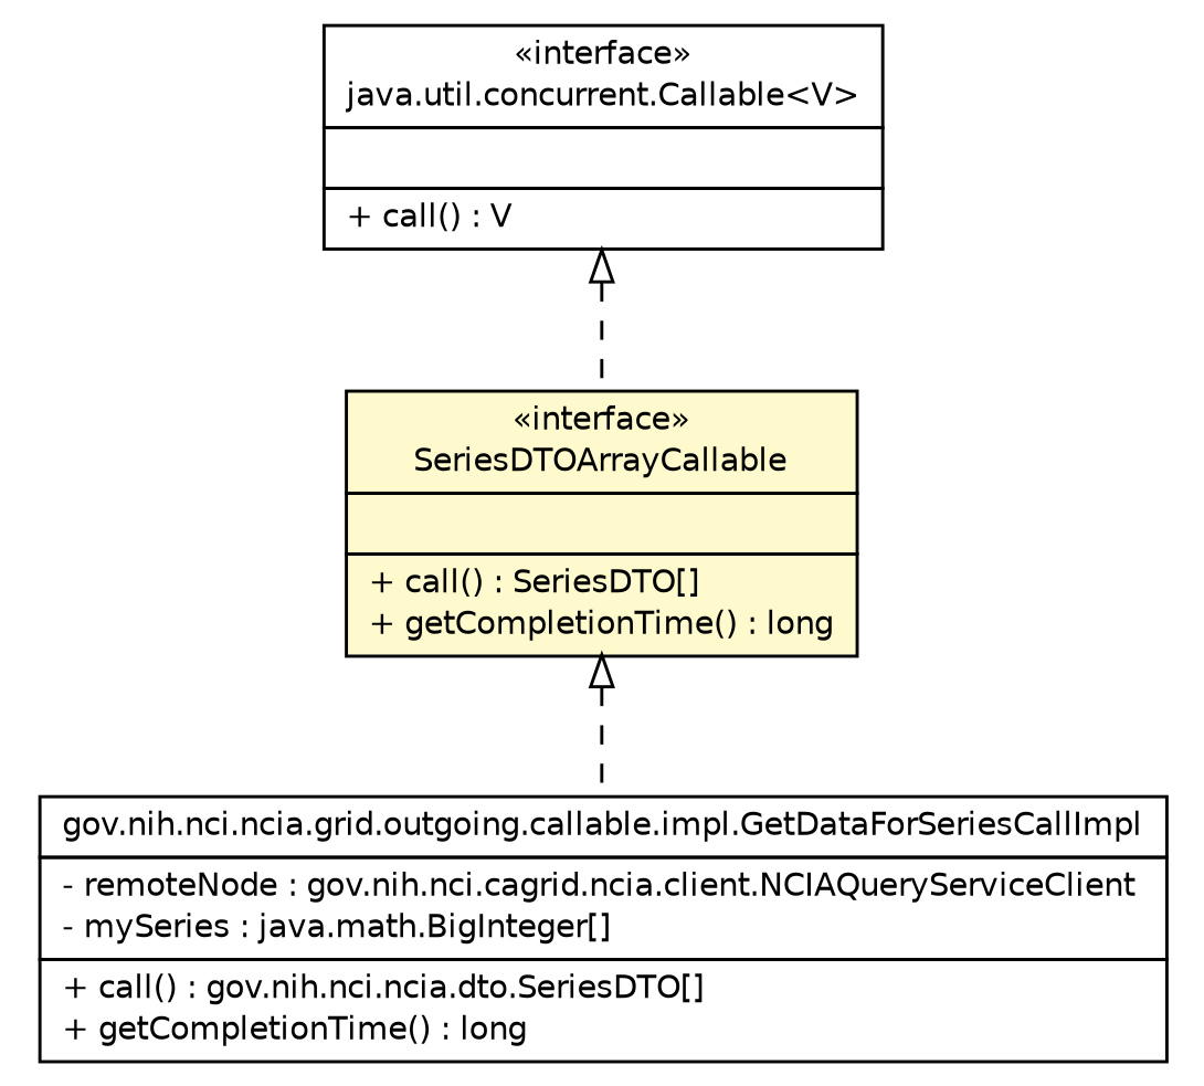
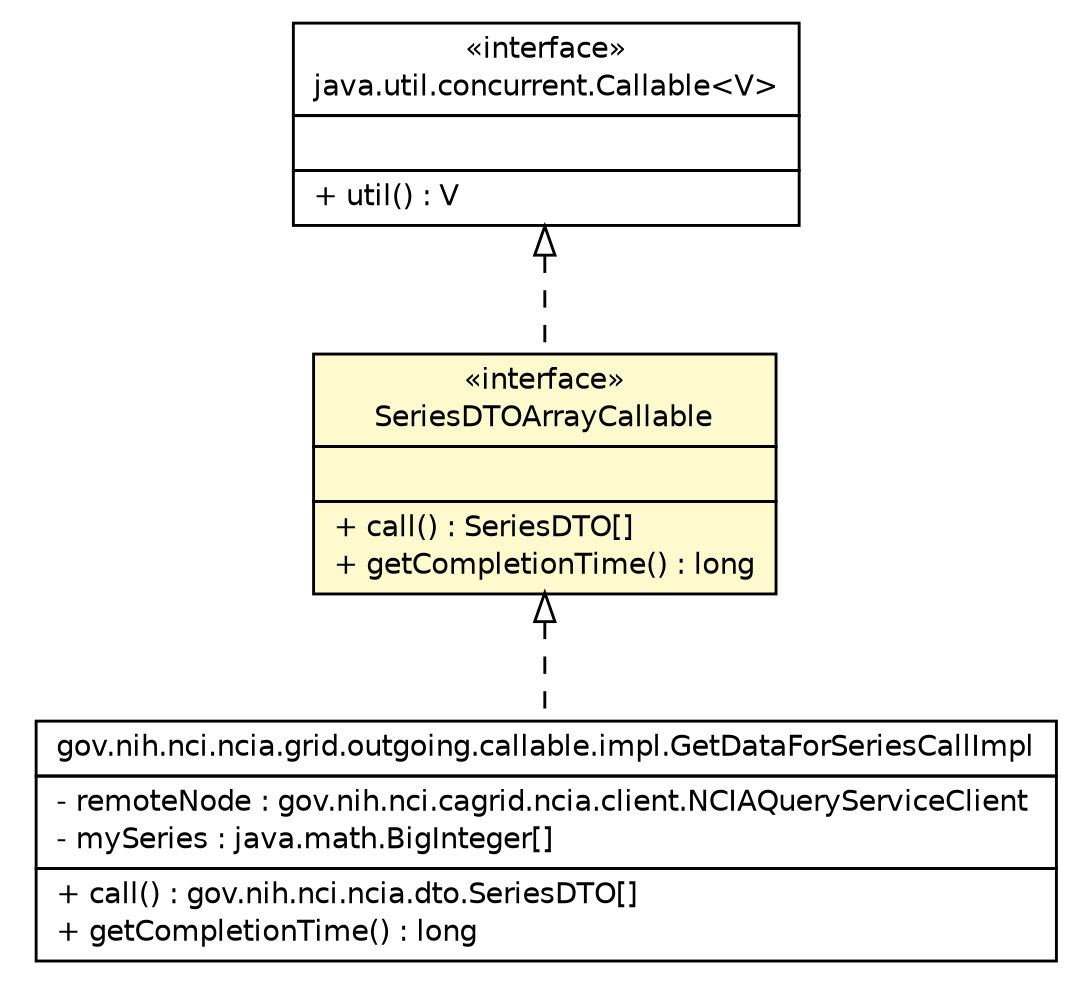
  digraph {
    node [fontcolor=black fontname=Helvetica fontsize=10.0 shape=plaintext]
    edge [arrowtail=empty dir=back fontname=Helvetica fontsize=10 headport=p labelfontname=Helvetica labelfontsize=10 style=dashed tailport=p]
    n1 [label=<<table border="0" cellborder="1" cellspacing="0" cellpadding="2" port="p" bgcolor="lemonChiffon" href="./SeriesDTOArrayCallable.html"> 		<tr><td><table border="0" cellspacing="0" cellpadding="1"> 			<tr><td> &laquo;interface&raquo; </td></tr> 			<tr><td> SeriesDTOArrayCallable </td></tr> 		</table></td></tr> 		<tr><td><table border="0" cellspacing="0" cellpadding="1"> 			<tr><td align="left">  </td></tr> 		</table></td></tr> 		<tr><td><table border="0" cellspacing="0" cellpadding="1"> 			<tr><td align="left"> + call() : SeriesDTO[] </td></tr> 			<tr><td align="left"> + getCompletionTime() : long </td></tr> 		</table></td></tr> 		</table>>]
    n2 [label=<<table border="0" cellborder="1" cellspacing="0" cellpadding="2" port="p" href="./impl/GetDataForSeriesCallImpl.html"> 		<tr><td><table border="0" cellspacing="0" cellpadding="1"> 			<tr><td> gov.nih.nci.ncia.grid.outgoing.callable.impl.GetDataForSeriesCallImpl </td></tr> 		</table></td></tr> 		<tr><td><table border="0" cellspacing="0" cellpadding="1"> 			<tr><td align="left"> - remoteNode : gov.nih.nci.cagrid.ncia.client.NCIAQueryServiceClient </td></tr> 			<tr><td align="left"> - mySeries : java.math.BigInteger[] </td></tr> 		</table></td></tr> 		<tr><td><table border="0" cellspacing="0" cellpadding="1"> 			<tr><td align="left"> + call() : gov.nih.nci.ncia.dto.SeriesDTO[] </td></tr> 			<tr><td align="left"> + getCompletionTime() : long </td></tr> 		</table></td></tr> 		</table>>]
-   n3 [label=<<table border="0" cellborder="1" cellspacing="0" cellpadding="2" port="p" href="http://java.sun.com/j2se/1.4.2/docs/api/java/util/concurrent/Callable.html"> 		<tr><td><table border="0" cellspacing="0" cellpadding="1"> 			<tr><td> &laquo;interface&raquo; </td></tr> 			<tr><td> java.util.concurrent.Callable&lt;V&gt; </td></tr> 		</table></td></tr> 		<tr><td><table border="0" cellspacing="0" cellpadding="1"> 			<tr><td align="left">  </td></tr> 		</table></td></tr> 		<tr><td><table border="0" cellspacing="0" cellpadding="1"> 			<tr><td align="left"> + call() : V </td></tr> 		</table></td></tr> 		</table>>]
+   n3 [label=<<table border="0" cellborder="1" cellspacing="0" cellpadding="2" port="p" href="http://java.sun.com/j2se/1.4.2/docs/api/java/util/concurrent/Callable.html"> 		<tr><td><table border="0" cellspacing="0" cellpadding="1"> 			<tr><td> &laquo;interface&raquo; </td></tr> 			<tr><td> java.util.concurrent.Callable&lt;V&gt; </td></tr> 		</table></td></tr> 		<tr><td><table border="0" cellspacing="0" cellpadding="1"> 			<tr><td align="left">  </td></tr> 		</table></td></tr> 		<tr><td><table border="0" cellspacing="0" cellpadding="1"> 			<tr><td align="left"> + util() : V </td></tr> 		</table></td></tr> 		</table>>]
    n1 -> n2
    n3 -> n1
  }
